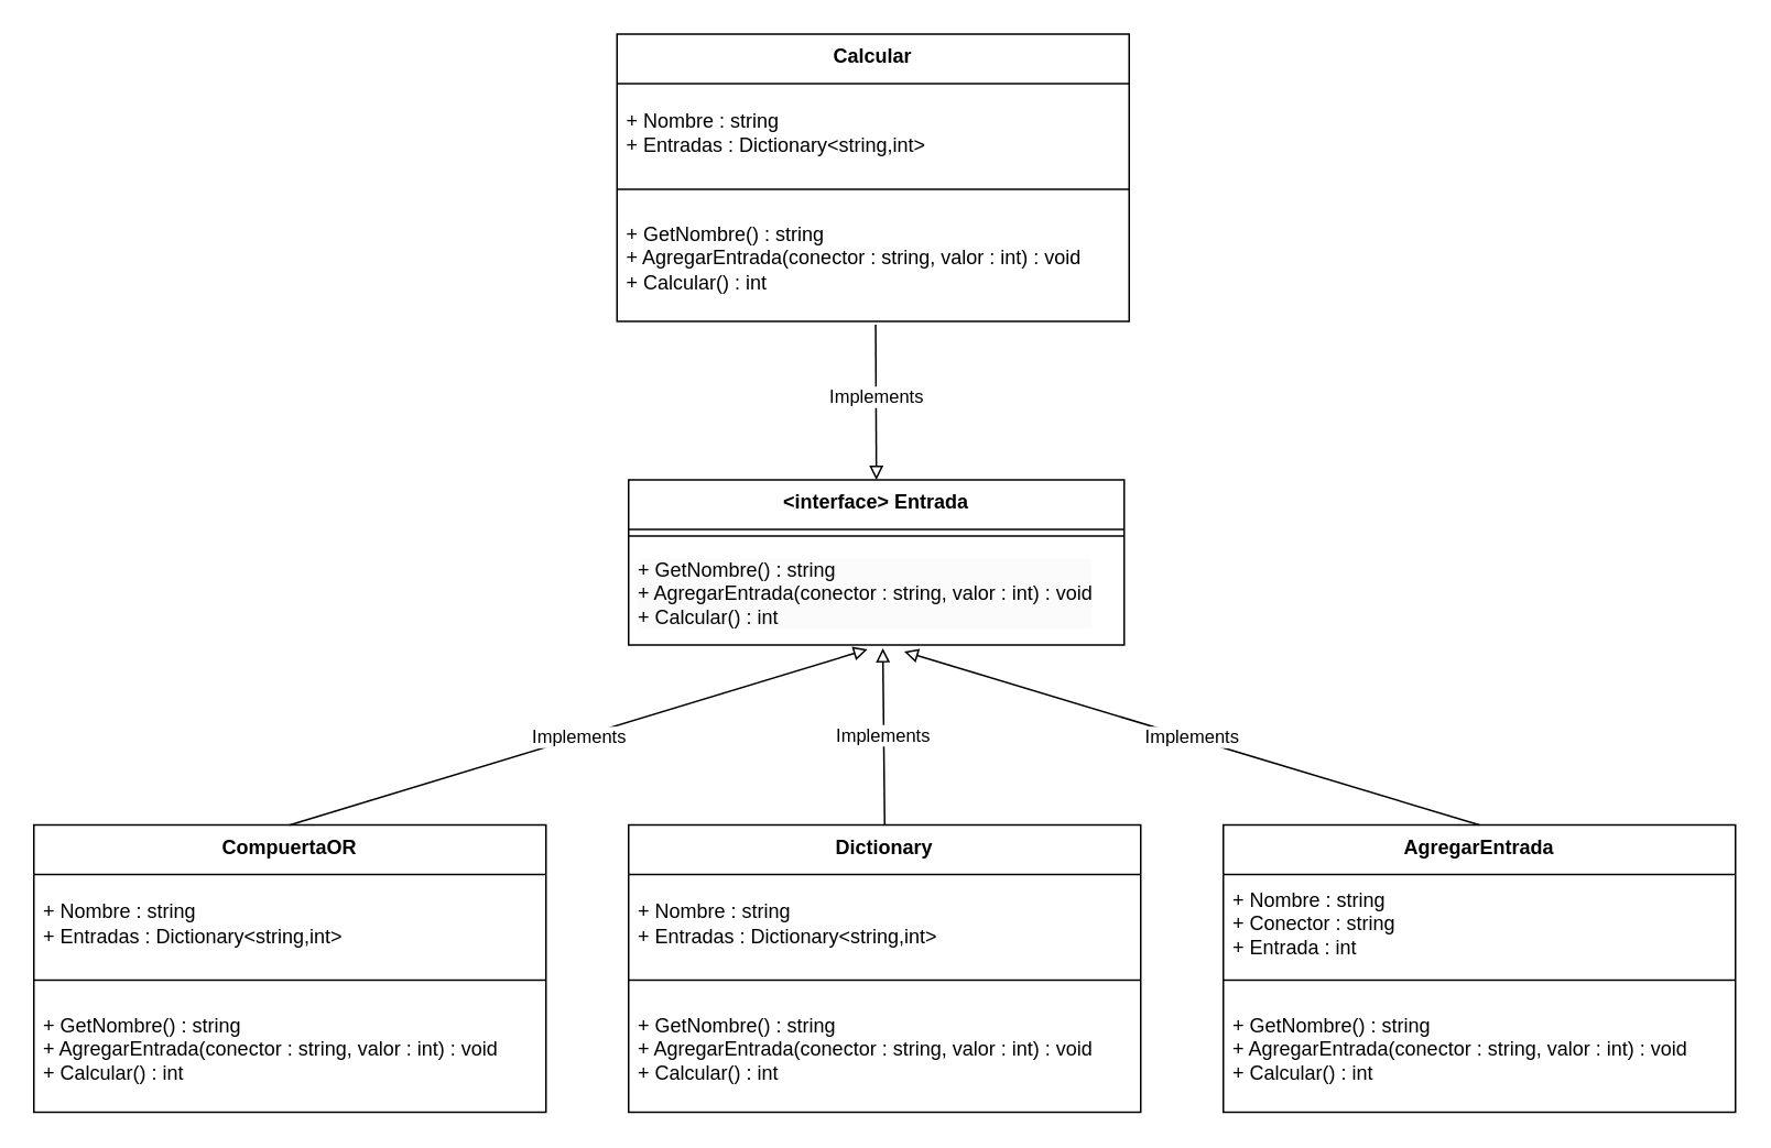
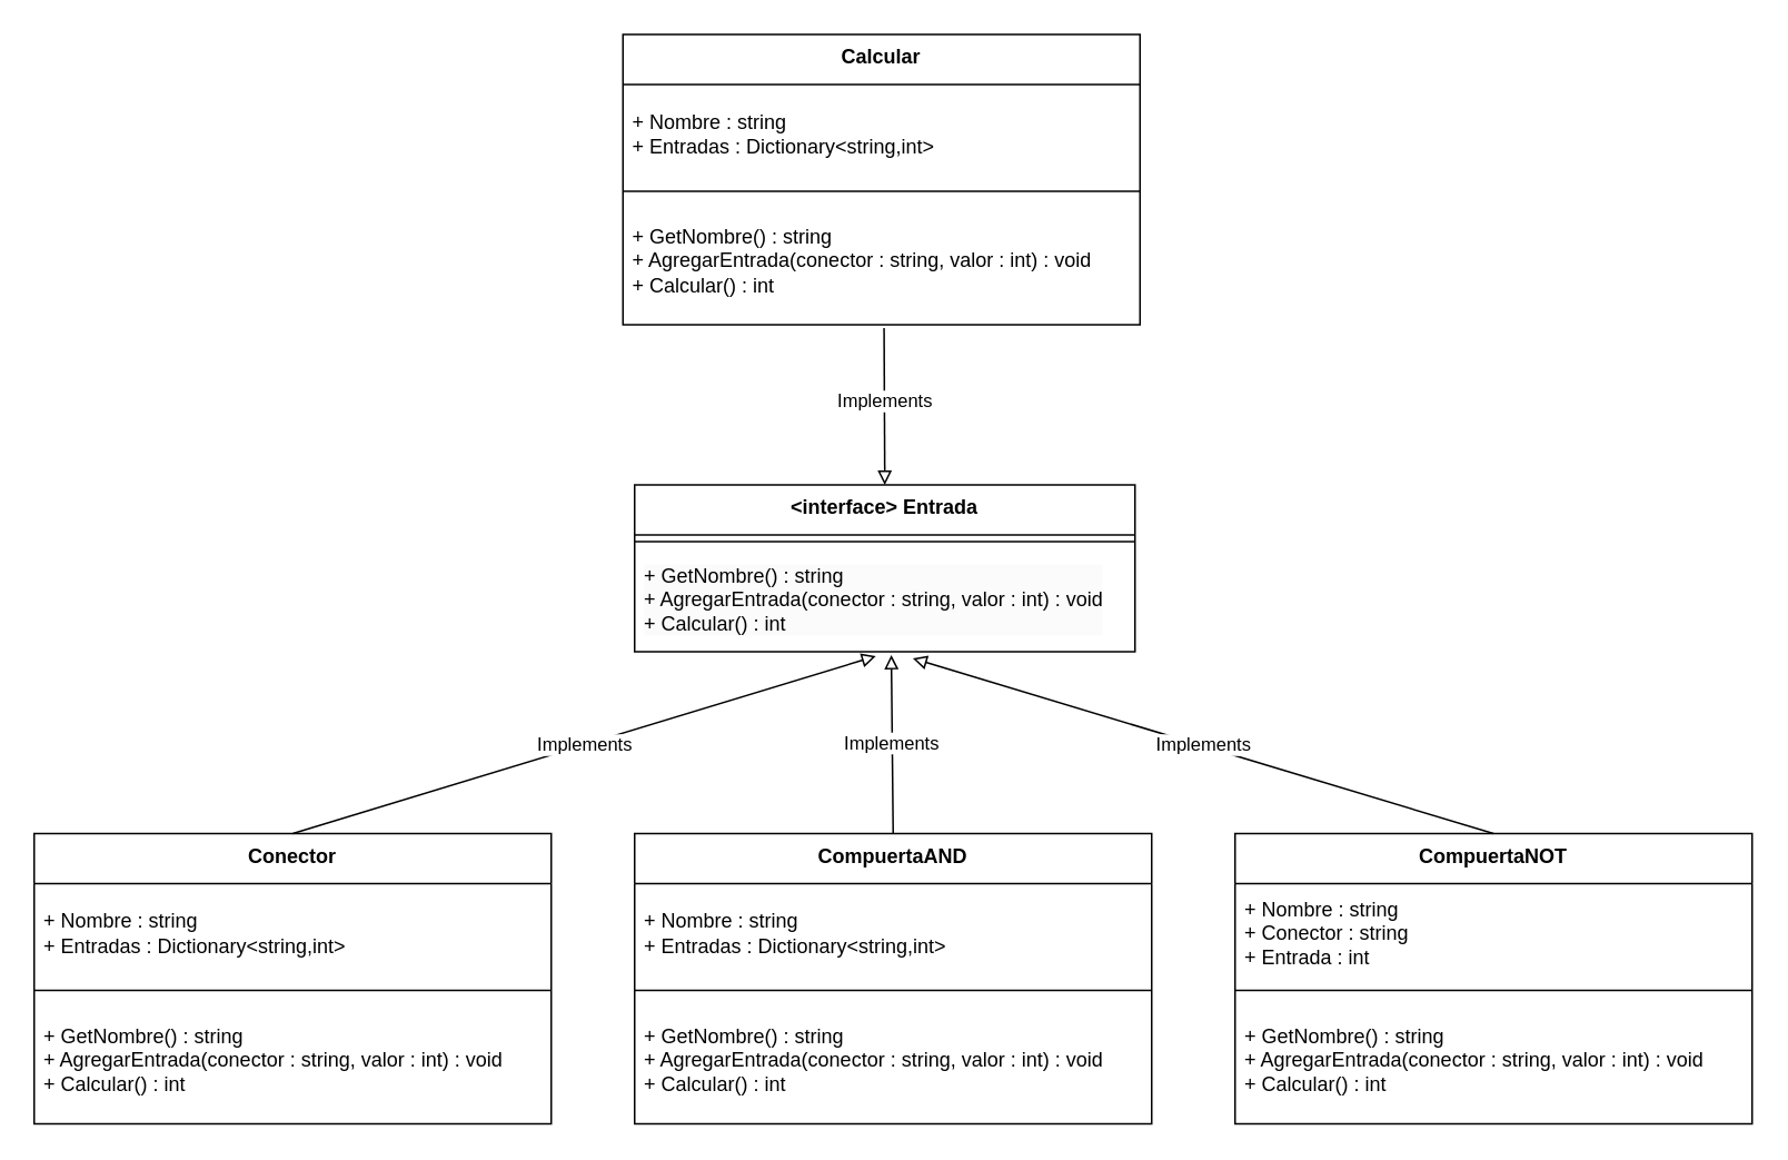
  <mxCell id="0" />
  <mxCell id="1" parent="0" />
- <mxCell id="2" value="&lt;b&gt;CompuertaOR&lt;/b&gt;" style="swimlane;fontStyle=0;align=center;verticalAlign=top;childLayout=stackLayout;horizontal=1;startSize=30;horizontalStack=0;resizeParent=1;resizeParentMax=0;resizeLast=0;collapsible=0;marginBottom=0;html=1;whiteSpace=wrap;" parent="1" vertex="1"><mxGeometry x="20" y="499" width="310" height="174" as="geometry" /></mxCell>
+ <mxCell id="2" value="&lt;b&gt;Conector&lt;/b&gt;" style="swimlane;fontStyle=0;align=center;verticalAlign=top;childLayout=stackLayout;horizontal=1;startSize=30;horizontalStack=0;resizeParent=1;resizeParentMax=0;resizeLast=0;collapsible=0;marginBottom=0;html=1;whiteSpace=wrap;" parent="1" vertex="1"><mxGeometry x="20" y="499" width="310" height="174" as="geometry" /></mxCell>
  <mxCell id="3" value="+ Nombre : string&lt;div&gt;+ Entradas : Dictionary&amp;lt;string,int&amp;gt;&lt;/div&gt;" style="text;html=1;strokeColor=none;fillColor=none;align=left;verticalAlign=middle;spacingLeft=4;spacingRight=4;overflow=hidden;rotatable=0;points=[[0,0.5],[1,0.5]];portConstraint=eastwest;whiteSpace=wrap;" parent="2" vertex="1"><mxGeometry y="30" width="310" height="60" as="geometry" /></mxCell>
  <mxCell id="4" value="" style="line;strokeWidth=1;fillColor=none;align=left;verticalAlign=bottom;spacingTop=-1;spacingLeft=3;spacingRight=3;rotatable=0;labelPosition=right;points=[];portConstraint=eastwest;" parent="2" vertex="1"><mxGeometry y="90" width="310" height="8" as="geometry" /></mxCell>
  <mxCell id="5" value="&lt;div&gt;+ GetNombre() : string&lt;/div&gt;&lt;div&gt;+ AgregarEntrada(conector : string, valor : int) : void&lt;/div&gt;&lt;div&gt;+ Calcular() : int&lt;/div&gt;" style="text;html=1;strokeColor=none;fillColor=none;align=left;verticalAlign=middle;spacingLeft=4;spacingRight=4;overflow=hidden;rotatable=0;points=[[0,0.5],[1,0.5]];portConstraint=eastwest;whiteSpace=wrap;" parent="2" vertex="1"><mxGeometry y="98" width="310" height="76" as="geometry" /></mxCell>
  <mxCell id="6" value="&lt;b&gt;&amp;lt;interface&amp;gt; Entrada&lt;/b&gt;" style="swimlane;fontStyle=0;align=center;verticalAlign=top;childLayout=stackLayout;horizontal=1;startSize=30;horizontalStack=0;resizeParent=1;resizeParentMax=0;resizeLast=0;collapsible=0;marginBottom=0;html=1;whiteSpace=wrap;" parent="1" vertex="1"><mxGeometry x="380" y="290" width="300" height="100" as="geometry" /></mxCell>
  <mxCell id="7" value="" style="line;strokeWidth=1;fillColor=none;align=left;verticalAlign=top;spacingTop=-1;spacingLeft=3;spacingRight=3;rotatable=0;labelPosition=right;points=[];portConstraint=eastwest;horizontal=1;" parent="6" vertex="1"><mxGeometry y="30" width="300" height="8" as="geometry" /></mxCell>
  <mxCell id="8" value="&lt;div style=&quot;forced-color-adjust: none; color: rgb(0, 0, 0); font-family: Helvetica; font-size: 12px; font-style: normal; font-variant-ligatures: normal; font-variant-caps: normal; font-weight: 400; letter-spacing: normal; orphans: 2; text-align: left; text-indent: 0px; text-transform: none; widows: 2; word-spacing: 0px; -webkit-text-stroke-width: 0px; white-space: normal; background-color: rgb(251, 251, 251); text-decoration-thickness: initial; text-decoration-style: initial; text-decoration-color: initial;&quot;&gt;+ GetNombre() : string&lt;/div&gt;&lt;div style=&quot;forced-color-adjust: none; color: rgb(0, 0, 0); font-family: Helvetica; font-size: 12px; font-style: normal; font-variant-ligatures: normal; font-variant-caps: normal; font-weight: 400; letter-spacing: normal; orphans: 2; text-align: left; text-indent: 0px; text-transform: none; widows: 2; word-spacing: 0px; -webkit-text-stroke-width: 0px; white-space: normal; background-color: rgb(251, 251, 251); text-decoration-thickness: initial; text-decoration-style: initial; text-decoration-color: initial;&quot;&gt;+ AgregarEntrada(conector : string, valor : int) : void&lt;/div&gt;&lt;div style=&quot;forced-color-adjust: none; color: rgb(0, 0, 0); font-family: Helvetica; font-size: 12px; font-style: normal; font-variant-ligatures: normal; font-variant-caps: normal; font-weight: 400; letter-spacing: normal; orphans: 2; text-align: left; text-indent: 0px; text-transform: none; widows: 2; word-spacing: 0px; -webkit-text-stroke-width: 0px; white-space: normal; background-color: rgb(251, 251, 251); text-decoration-thickness: initial; text-decoration-style: initial; text-decoration-color: initial;&quot;&gt;+ Calcular() : int&lt;/div&gt;" style="text;html=1;strokeColor=none;fillColor=none;align=left;verticalAlign=middle;spacingLeft=4;spacingRight=4;overflow=hidden;rotatable=0;points=[[0,0.5],[1,0.5]];portConstraint=eastwest;whiteSpace=wrap;" parent="6" vertex="1"><mxGeometry y="38" width="300" height="62" as="geometry" /></mxCell>
- <mxCell id="9" value="&lt;b&gt;Dictionary&lt;/b&gt;" style="swimlane;fontStyle=0;align=center;verticalAlign=top;childLayout=stackLayout;horizontal=1;startSize=30;horizontalStack=0;resizeParent=1;resizeParentMax=0;resizeLast=0;collapsible=0;marginBottom=0;html=1;whiteSpace=wrap;" parent="1" vertex="1"><mxGeometry x="380" y="499" width="310" height="174" as="geometry" /></mxCell>
+ <mxCell id="9" value="&lt;b&gt;CompuertaAND&lt;/b&gt;" style="swimlane;fontStyle=0;align=center;verticalAlign=top;childLayout=stackLayout;horizontal=1;startSize=30;horizontalStack=0;resizeParent=1;resizeParentMax=0;resizeLast=0;collapsible=0;marginBottom=0;html=1;whiteSpace=wrap;" parent="1" vertex="1"><mxGeometry x="380" y="499" width="310" height="174" as="geometry" /></mxCell>
  <mxCell id="10" value="+ Nombre : string&lt;div&gt;+ Entradas : Dictionary&amp;lt;string,int&amp;gt;&lt;/div&gt;" style="text;html=1;strokeColor=none;fillColor=none;align=left;verticalAlign=middle;spacingLeft=4;spacingRight=4;overflow=hidden;rotatable=0;points=[[0,0.5],[1,0.5]];portConstraint=eastwest;whiteSpace=wrap;" parent="9" vertex="1"><mxGeometry y="30" width="310" height="60" as="geometry" /></mxCell>
  <mxCell id="11" value="" style="line;strokeWidth=1;fillColor=none;align=left;verticalAlign=bottom;spacingTop=-1;spacingLeft=3;spacingRight=3;rotatable=0;labelPosition=right;points=[];portConstraint=eastwest;" parent="9" vertex="1"><mxGeometry y="90" width="310" height="8" as="geometry" /></mxCell>
  <mxCell id="12" value="&lt;div&gt;+ GetNombre() : string&lt;/div&gt;&lt;div&gt;+ AgregarEntrada(conector : string, valor : int) : void&lt;/div&gt;&lt;div&gt;+ Calcular() : int&lt;/div&gt;" style="text;html=1;strokeColor=none;fillColor=none;align=left;verticalAlign=middle;spacingLeft=4;spacingRight=4;overflow=hidden;rotatable=0;points=[[0,0.5],[1,0.5]];portConstraint=eastwest;whiteSpace=wrap;" parent="9" vertex="1"><mxGeometry y="98" width="310" height="76" as="geometry" /></mxCell>
- <mxCell id="13" value="&lt;b&gt;AgregarEntrada&lt;/b&gt;" style="swimlane;fontStyle=0;align=center;verticalAlign=top;childLayout=stackLayout;horizontal=1;startSize=30;horizontalStack=0;resizeParent=1;resizeParentMax=0;resizeLast=0;collapsible=0;marginBottom=0;html=1;whiteSpace=wrap;" parent="1" vertex="1"><mxGeometry x="740" y="499" width="310" height="174" as="geometry" /></mxCell>
+ <mxCell id="13" value="&lt;b&gt;CompuertaNOT&lt;/b&gt;" style="swimlane;fontStyle=0;align=center;verticalAlign=top;childLayout=stackLayout;horizontal=1;startSize=30;horizontalStack=0;resizeParent=1;resizeParentMax=0;resizeLast=0;collapsible=0;marginBottom=0;html=1;whiteSpace=wrap;" parent="1" vertex="1"><mxGeometry x="740" y="499" width="310" height="174" as="geometry" /></mxCell>
  <mxCell id="14" value="+ Nombre : string&lt;div&gt;+ Conector : string&lt;/div&gt;&lt;div&gt;+ Entrada : int&lt;/div&gt;" style="text;html=1;strokeColor=none;fillColor=none;align=left;verticalAlign=middle;spacingLeft=4;spacingRight=4;overflow=hidden;rotatable=0;points=[[0,0.5],[1,0.5]];portConstraint=eastwest;whiteSpace=wrap;" parent="13" vertex="1"><mxGeometry y="30" width="310" height="60" as="geometry" /></mxCell>
  <mxCell id="15" value="" style="line;strokeWidth=1;fillColor=none;align=left;verticalAlign=bottom;spacingTop=-1;spacingLeft=3;spacingRight=3;rotatable=0;labelPosition=right;points=[];portConstraint=eastwest;" parent="13" vertex="1"><mxGeometry y="90" width="310" height="8" as="geometry" /></mxCell>
  <mxCell id="16" value="&lt;div&gt;+ GetNombre() : string&lt;/div&gt;&lt;div&gt;+ AgregarEntrada(conector : string, valor : int) : void&lt;/div&gt;&lt;div&gt;+ Calcular() : int&lt;/div&gt;" style="text;html=1;strokeColor=none;fillColor=none;align=left;verticalAlign=middle;spacingLeft=4;spacingRight=4;overflow=hidden;rotatable=0;points=[[0,0.5],[1,0.5]];portConstraint=eastwest;whiteSpace=wrap;" parent="13" vertex="1"><mxGeometry y="98" width="310" height="76" as="geometry" /></mxCell>
  <mxCell id="17" value="Implements" style="endArrow=block;html=1;rounded=0;exitX=0.5;exitY=0;exitDx=0;exitDy=0;endFill=0;entryX=0.482;entryY=1.043;entryDx=0;entryDy=0;entryPerimeter=0;" parent="1" source="2" target="8" edge="1"><mxGeometry width="50" height="50" relative="1" as="geometry"><mxPoint x="520" y="580" as="sourcePoint" /><mxPoint x="520" y="400" as="targetPoint" /></mxGeometry></mxCell>
  <mxCell id="18" value="Implements" style="endArrow=block;html=1;rounded=0;exitX=0.5;exitY=0;exitDx=0;exitDy=0;entryX=0.513;entryY=1.032;entryDx=0;entryDy=0;entryPerimeter=0;endFill=0;" parent="1" source="9" target="8" edge="1"><mxGeometry width="50" height="50" relative="1" as="geometry"><mxPoint x="550" y="480" as="sourcePoint" /><mxPoint x="600" y="430" as="targetPoint" /></mxGeometry></mxCell>
  <mxCell id="19" value="Implements" style="endArrow=block;html=1;rounded=0;exitX=0.5;exitY=0;exitDx=0;exitDy=0;entryX=0.556;entryY=1.065;entryDx=0;entryDy=0;entryPerimeter=0;endFill=0;" parent="1" source="13" target="8" edge="1"><mxGeometry width="50" height="50" relative="1" as="geometry"><mxPoint x="520" y="520" as="sourcePoint" /><mxPoint x="570" y="470" as="targetPoint" /></mxGeometry></mxCell>
  <mxCell id="20" value="&lt;b&gt;Calcular&lt;/b&gt;" style="swimlane;fontStyle=0;align=center;verticalAlign=top;childLayout=stackLayout;horizontal=1;startSize=30;horizontalStack=0;resizeParent=1;resizeParentMax=0;resizeLast=0;collapsible=0;marginBottom=0;html=1;whiteSpace=wrap;" vertex="1" parent="1"><mxGeometry x="373" y="20" width="310" height="174" as="geometry" /></mxCell>
  <mxCell id="21" value="+ Nombre : string&lt;div&gt;+ Entradas : Dictionary&amp;lt;string,int&amp;gt;&lt;/div&gt;" style="text;html=1;strokeColor=none;fillColor=none;align=left;verticalAlign=middle;spacingLeft=4;spacingRight=4;overflow=hidden;rotatable=0;points=[[0,0.5],[1,0.5]];portConstraint=eastwest;whiteSpace=wrap;" vertex="1" parent="20"><mxGeometry y="30" width="310" height="60" as="geometry" /></mxCell>
  <mxCell id="22" value="" style="line;strokeWidth=1;fillColor=none;align=left;verticalAlign=bottom;spacingTop=-1;spacingLeft=3;spacingRight=3;rotatable=0;labelPosition=right;points=[];portConstraint=eastwest;" vertex="1" parent="20"><mxGeometry y="90" width="310" height="8" as="geometry" /></mxCell>
  <mxCell id="23" value="&lt;div&gt;+ GetNombre() : string&lt;/div&gt;&lt;div&gt;+ AgregarEntrada(conector : string, valor : int) : void&lt;/div&gt;&lt;div&gt;+ Calcular() : int&lt;/div&gt;" style="text;html=1;strokeColor=none;fillColor=none;align=left;verticalAlign=middle;spacingLeft=4;spacingRight=4;overflow=hidden;rotatable=0;points=[[0,0.5],[1,0.5]];portConstraint=eastwest;whiteSpace=wrap;" vertex="1" parent="20"><mxGeometry y="98" width="310" height="76" as="geometry" /></mxCell>
  <mxCell id="24" value="Implements" style="endArrow=block;html=1;rounded=0;exitX=0.505;exitY=1.026;exitDx=0;exitDy=0;exitPerimeter=0;entryX=0.5;entryY=0;entryDx=0;entryDy=0;endFill=0;" edge="1" parent="1" source="23" target="6"><mxGeometry x="-0.064" width="50" height="50" relative="1" as="geometry"><mxPoint x="520" y="330" as="sourcePoint" /><mxPoint x="570" as="targetPoint" y="280" /><mxPoint as="offset" /></mxGeometry></mxCell>
